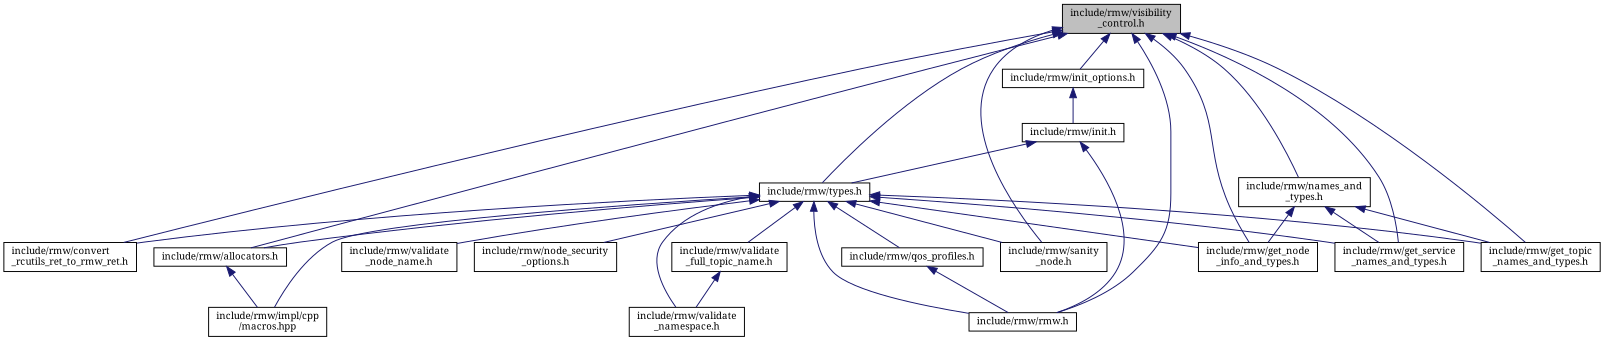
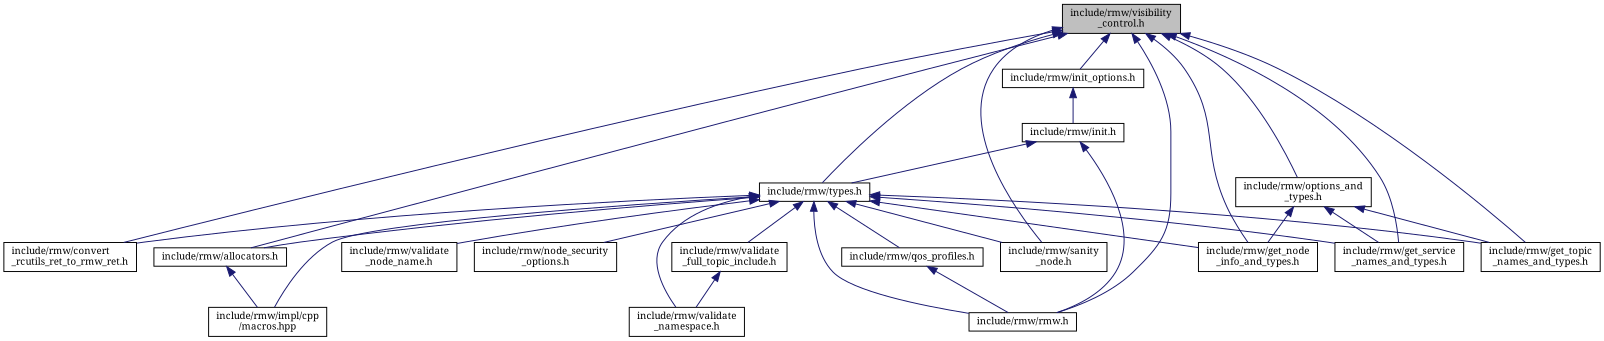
  digraph {
    fontname="Noto Serif"
    node [color=black fillcolor=white fontname="Noto Serif" fontsize=10 shape=record style=filled]
    edge [color=midnightblue dir=back fontname="Noto Serif" fontsize=10 labelfontname=Helvetica labelfontsize=10 style=solid]
    n1 [fillcolor=grey75 fontcolor=black height=0.2 label="include/rmw/visibility\l_control.h" width=0.4]
    n2 [height=0.2 label="include/rmw/allocators.h" width=0.4]
    n3 [height=0.2 label="include/rmw/convert\l_rcutils_ret_to_rmw_ret.h" width=0.4]
    n4 [height=0.2 label="include/rmw/get_node\l_info_and_types.h" width=0.4]
    n5 [height=0.2 label="include/rmw/get_service\l_names_and_types.h" width=0.4]
    n6 [height=0.2 label="include/rmw/get_topic\l_names_and_types.h" width=0.4]
    n7 [height=0.2 label="include/rmw/rmw.h" width=0.4]
    n8 [height=0.2 label="include/rmw/types.h" width=0.4]
-   n9 [height=0.2 label="include/rmw/names_and\l_types.h" width=0.4]
+   n9 [height=0.2 label="include/rmw/options_and\l_types.h" width=0.4]
    n10 [height=0.2 label="include/rmw/sanity\l_node.h" width=0.4]
    n11 [height=0.2 label="include/rmw/init_options.h" width=0.4]
    n12 [height=0.2 label="include/rmw/impl/cpp\l/macros.hpp" width=0.4]
    n13 [height=0.2 label="include/rmw/init.h" width=0.4]
    n14 [height=0.2 label="include/rmw/node_security\l_options.h" width=0.4]
    n15 [height=0.2 label="include/rmw/qos_profiles.h" width=0.4]
-   n16 [height=0.2 label="include/rmw/validate\l_full_topic_name.h" width=0.4]
+   n16 [height=0.2 label="include/rmw/validate\l_full_topic_include.h" width=0.4]
    n17 [height=0.2 label="include/rmw/validate\l_namespace.h" width=0.4]
    n18 [height=0.2 label="include/rmw/validate\l_node_name.h" width=0.4]
    n1 -> n2
    n1 -> n3
    n1 -> n4
    n1 -> n5
    n1 -> n6
    n1 -> n7
    n1 -> n8
    n1 -> n9
    n1 -> n10
    n1 -> n11
    n2 -> n12
    n8 -> n2
    n8 -> n3
    n8 -> n4
    n8 -> n5
    n8 -> n6
    n8 -> n7
    n8 -> n10
    n8 -> n12
    n8 -> n14
    n8 -> n15
    n8 -> n16
    n8 -> n17
    n8 -> n18
    n9 -> n4
    n9 -> n5
    n9 -> n6
    n11 -> n13
    n13 -> n7
    n13 -> n8
    n15 -> n7
    n16 -> n17
  }
